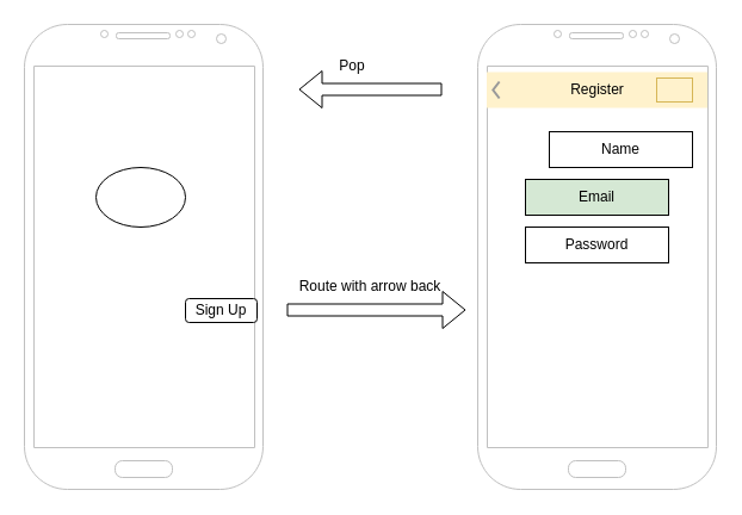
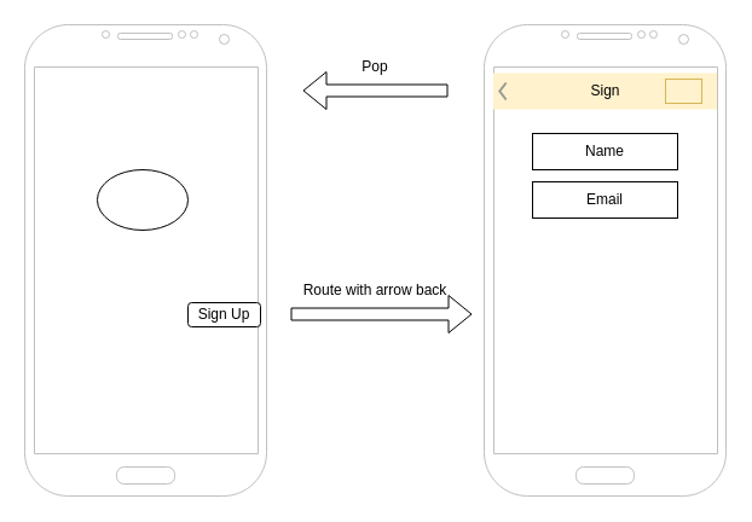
  <mxCell id="0" />
  <mxCell id="1" parent="0" />
  <mxCell id="2" value="" style="verticalLabelPosition=bottom;verticalAlign=top;html=1;shadow=0;dashed=0;strokeWidth=1;shape=mxgraph.android.phone2;strokeColor=#c0c0c0;" vertex="1" parent="1"><mxGeometry x="20" y="20" width="200" height="390" as="geometry" /></mxCell>
  <mxCell id="3" value="" style="ellipse;whiteSpace=wrap;html=1;" vertex="1" parent="1"><mxGeometry x="80" y="140" width="75" height="50" as="geometry" /></mxCell>
  <mxCell id="4" value="Sign Up" style="rounded=1;whiteSpace=wrap;html=1;" vertex="1" parent="1"><mxGeometry x="155" y="250" width="60" height="20" as="geometry" /></mxCell>
  <mxCell id="5" value="" style="verticalLabelPosition=bottom;verticalAlign=top;html=1;shadow=0;dashed=0;strokeWidth=1;shape=mxgraph.android.phone2;strokeColor=#c0c0c0;" vertex="1" parent="1"><mxGeometry x="400" y="20" width="200" height="390" as="geometry" /></mxCell>
- <mxCell id="6" value="Register" style="strokeWidth=1;html=1;shadow=0;dashed=0;shape=mxgraph.android.action_bar;fillColor=#fff2cc;strokeColor=#d6b656;strokeWidth=2;" vertex="1" parent="1"><mxGeometry x="407.5" y="60" width="185" height="30" as="geometry" /></mxCell>
+ <mxCell id="6" value="Sign" style="strokeWidth=1;html=1;shadow=0;dashed=0;shape=mxgraph.android.action_bar;fillColor=#fff2cc;strokeColor=#d6b656;strokeWidth=2;" vertex="1" parent="1"><mxGeometry x="407.5" y="60" width="185" height="30" as="geometry" /></mxCell>
  <mxCell id="7" value="" style="rounded=0;whiteSpace=wrap;html=1;fillColor=#fff2cc;strokeColor=#d6b656;" vertex="1" parent="1"><mxGeometry x="550" y="65" width="30" height="20" as="geometry" /></mxCell>
- <mxCell id="8" value="Name" style="rounded=0;whiteSpace=wrap;html=1;" vertex="1" parent="1"><mxGeometry x="460" y="110" width="120" height="30" as="geometry" /></mxCell>
- <mxCell id="9" value="Email" style="rounded=0;whiteSpace=wrap;html=1;fillColor=#d5e8d4;" vertex="1" parent="1"><mxGeometry x="440" y="150" width="120" height="30" as="geometry" /></mxCell>
- <mxCell id="10" value="Password" style="rounded=0;whiteSpace=wrap;html=1;" vertex="1" parent="1"><mxGeometry x="440" y="190" width="120" height="30" as="geometry" /></mxCell>
+ <mxCell id="8" value="Name" style="rounded=0;whiteSpace=wrap;html=1;" vertex="1" parent="1"><mxGeometry x="440" y="110" width="120" height="30" as="geometry" /></mxCell>
+ <mxCell id="9" value="Email" style="rounded=0;whiteSpace=wrap;html=1;" vertex="1" parent="1"><mxGeometry x="440" y="150" width="120" height="30" as="geometry" /></mxCell>
  <mxCell id="11" value="" style="shape=flexArrow;endArrow=classic;html=1;" edge="1" parent="1"><mxGeometry width="50" height="50" relative="1" as="geometry"><mxPoint x="240" y="259.5" as="sourcePoint" /><mxPoint x="390" y="259.5" as="targetPoint" /></mxGeometry></mxCell>
  <mxCell id="12" value="" style="shape=flexArrow;endArrow=classic;html=1;" edge="1" parent="1"><mxGeometry width="50" height="50" relative="1" as="geometry"><mxPoint x="370" y="74.5" as="sourcePoint" /><mxPoint x="250" y="74.5" as="targetPoint" /></mxGeometry></mxCell>
  <mxCell id="13" value="Route with arrow back" style="text;html=1;strokeColor=none;fillColor=none;align=center;verticalAlign=middle;whiteSpace=wrap;rounded=0;" vertex="1" parent="1"><mxGeometry x="230" y="230" width="160" height="20" as="geometry" /></mxCell>
- <mxCell id="14" value="Pop" style="text;html=1;strokeColor=none;fillColor=none;align=center;verticalAlign=middle;whiteSpace=wrap;rounded=0;" vertex="1" parent="1"><mxGeometry x="275" y="45" width="40" height="20" as="geometry" /></mxCell>
+ <mxCell id="14" value="Pop" style="text;html=1;strokeColor=none;fillColor=none;align=center;verticalAlign=middle;whiteSpace=wrap;rounded=0;" vertex="1" parent="1"><mxGeometry x="290" y="45" width="40" height="20" as="geometry" /></mxCell>
